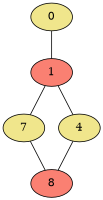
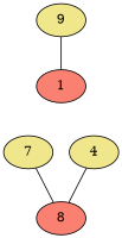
  graph {
    node [fillcolor=khaki style=filled]
    1 [fillcolor=salmon]
-   0
+   0 [label=9]
    n3 [label=7]
    4
    n5 [fillcolor=salmon label=8]
-   1 -- n3
-   1 -- 4
    0 -- 1
    n3 -- n5
    4 -- n5
  }
